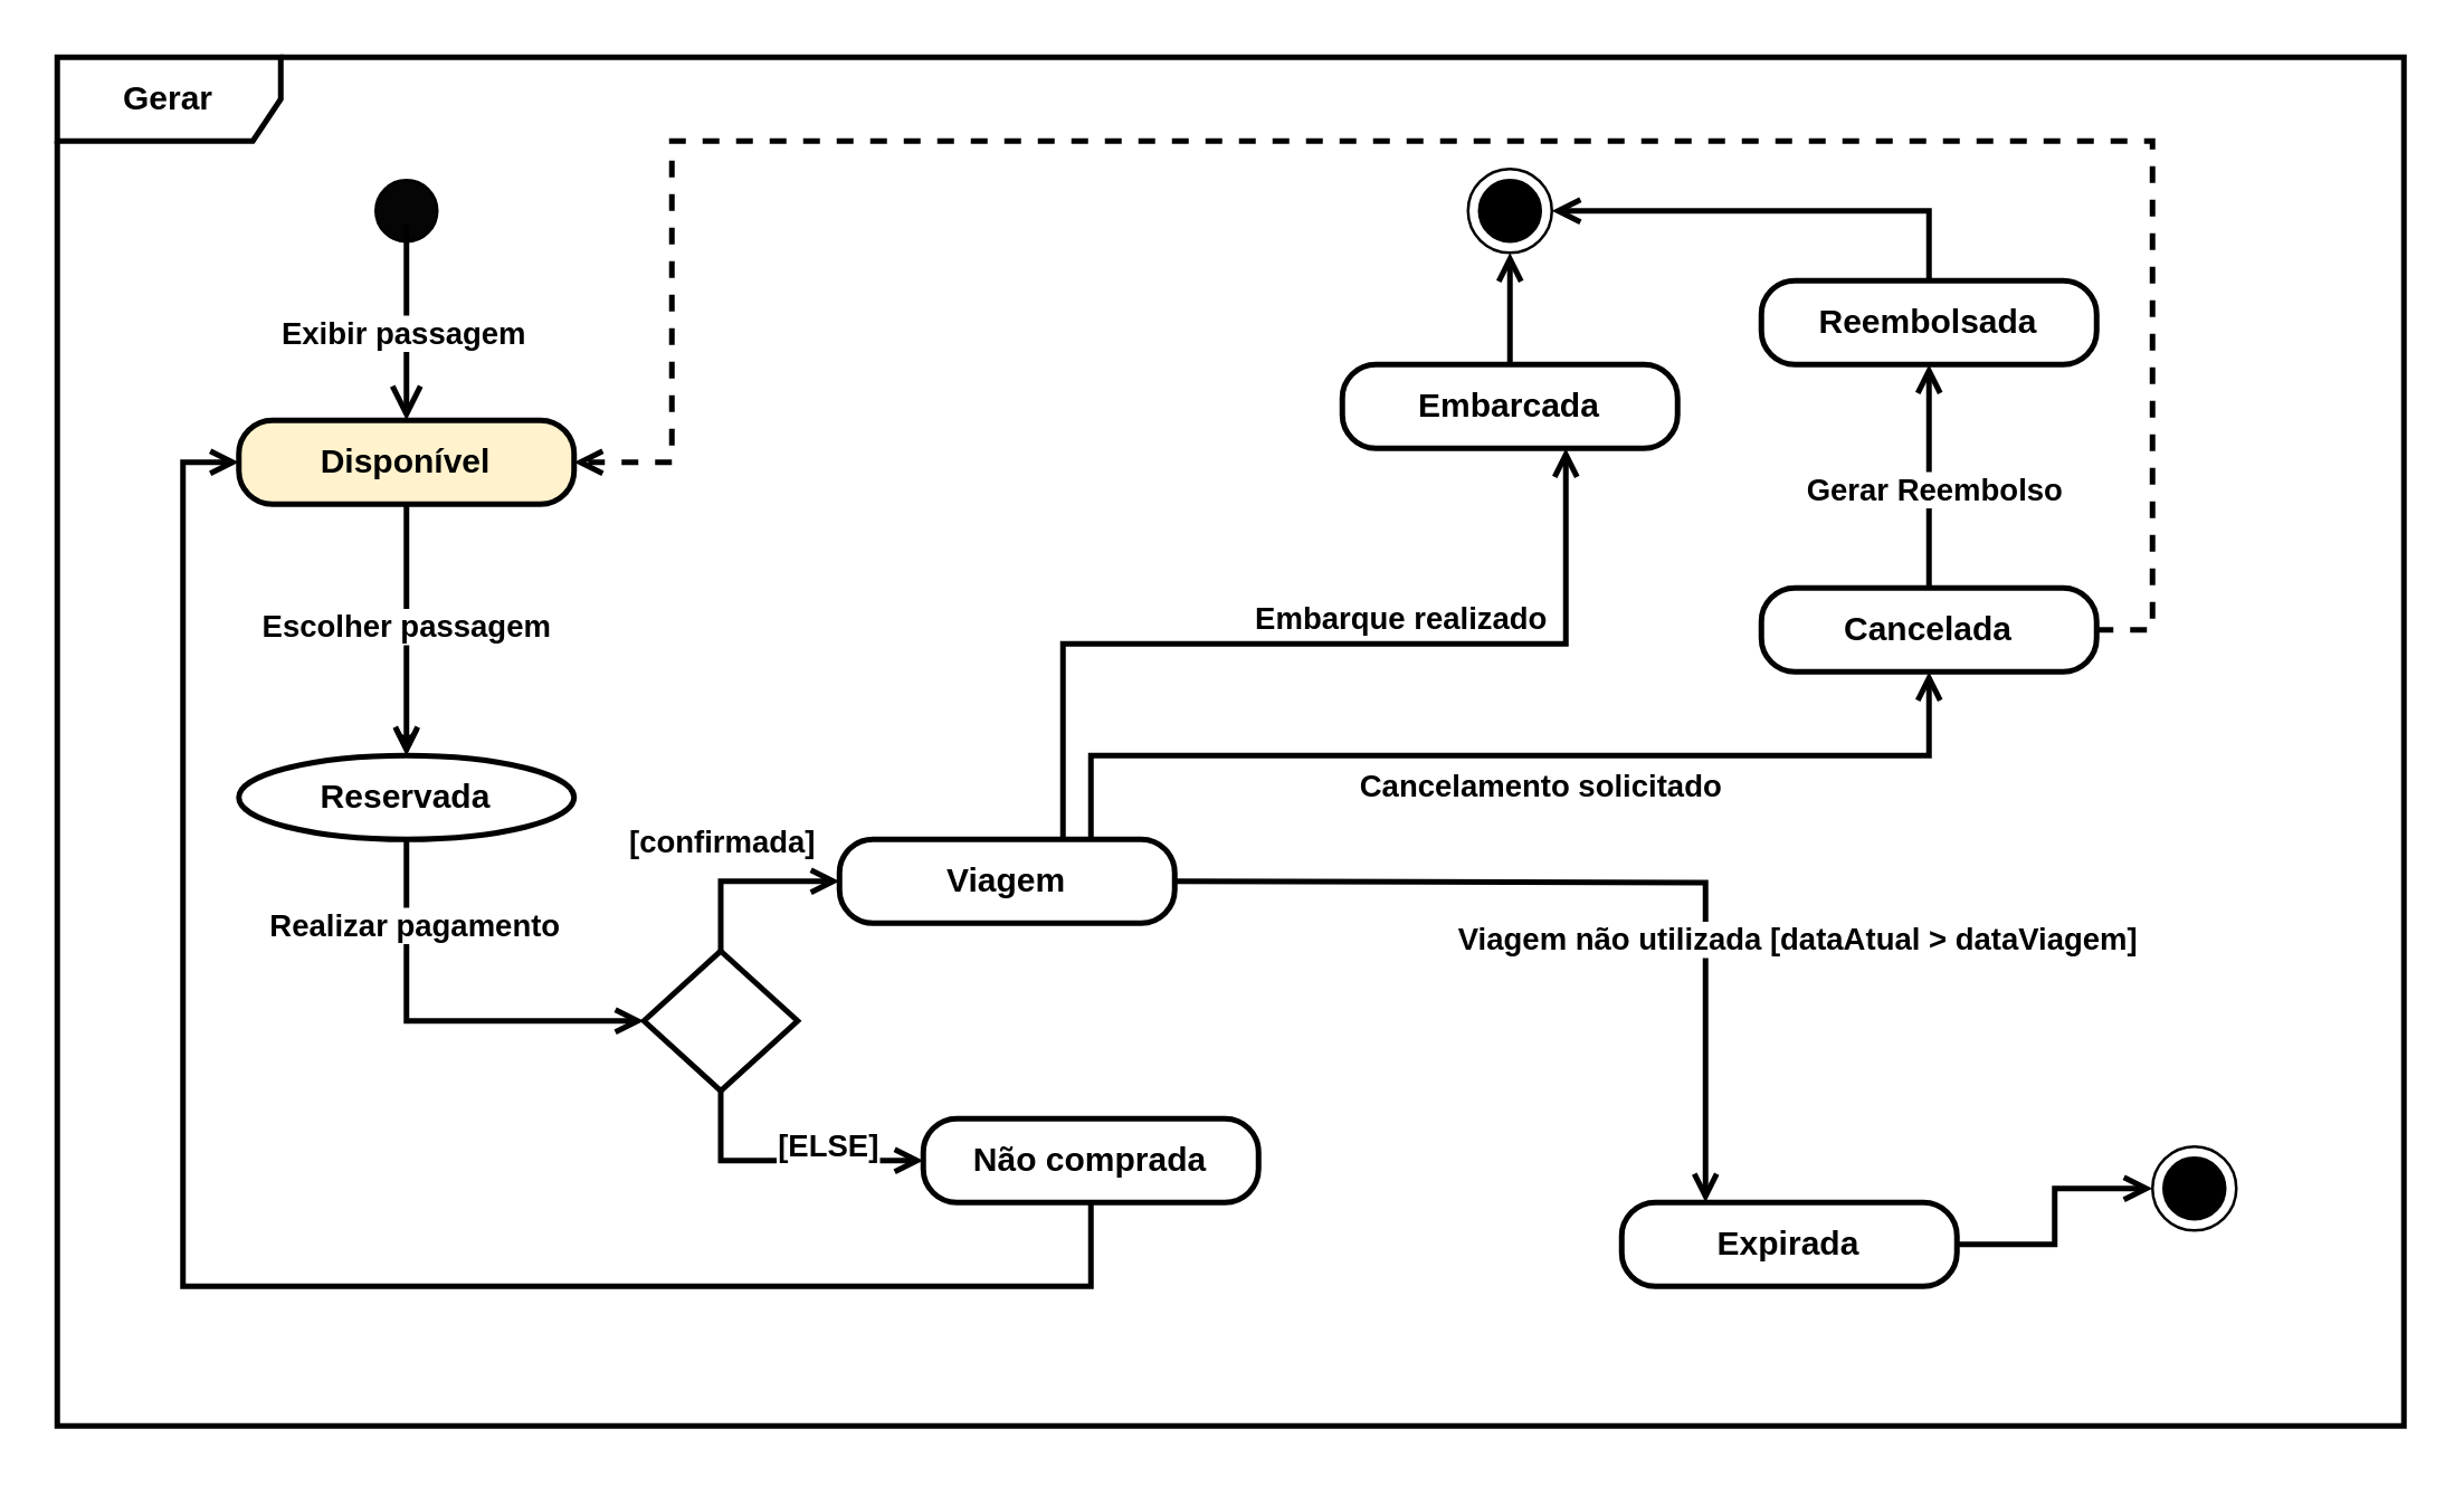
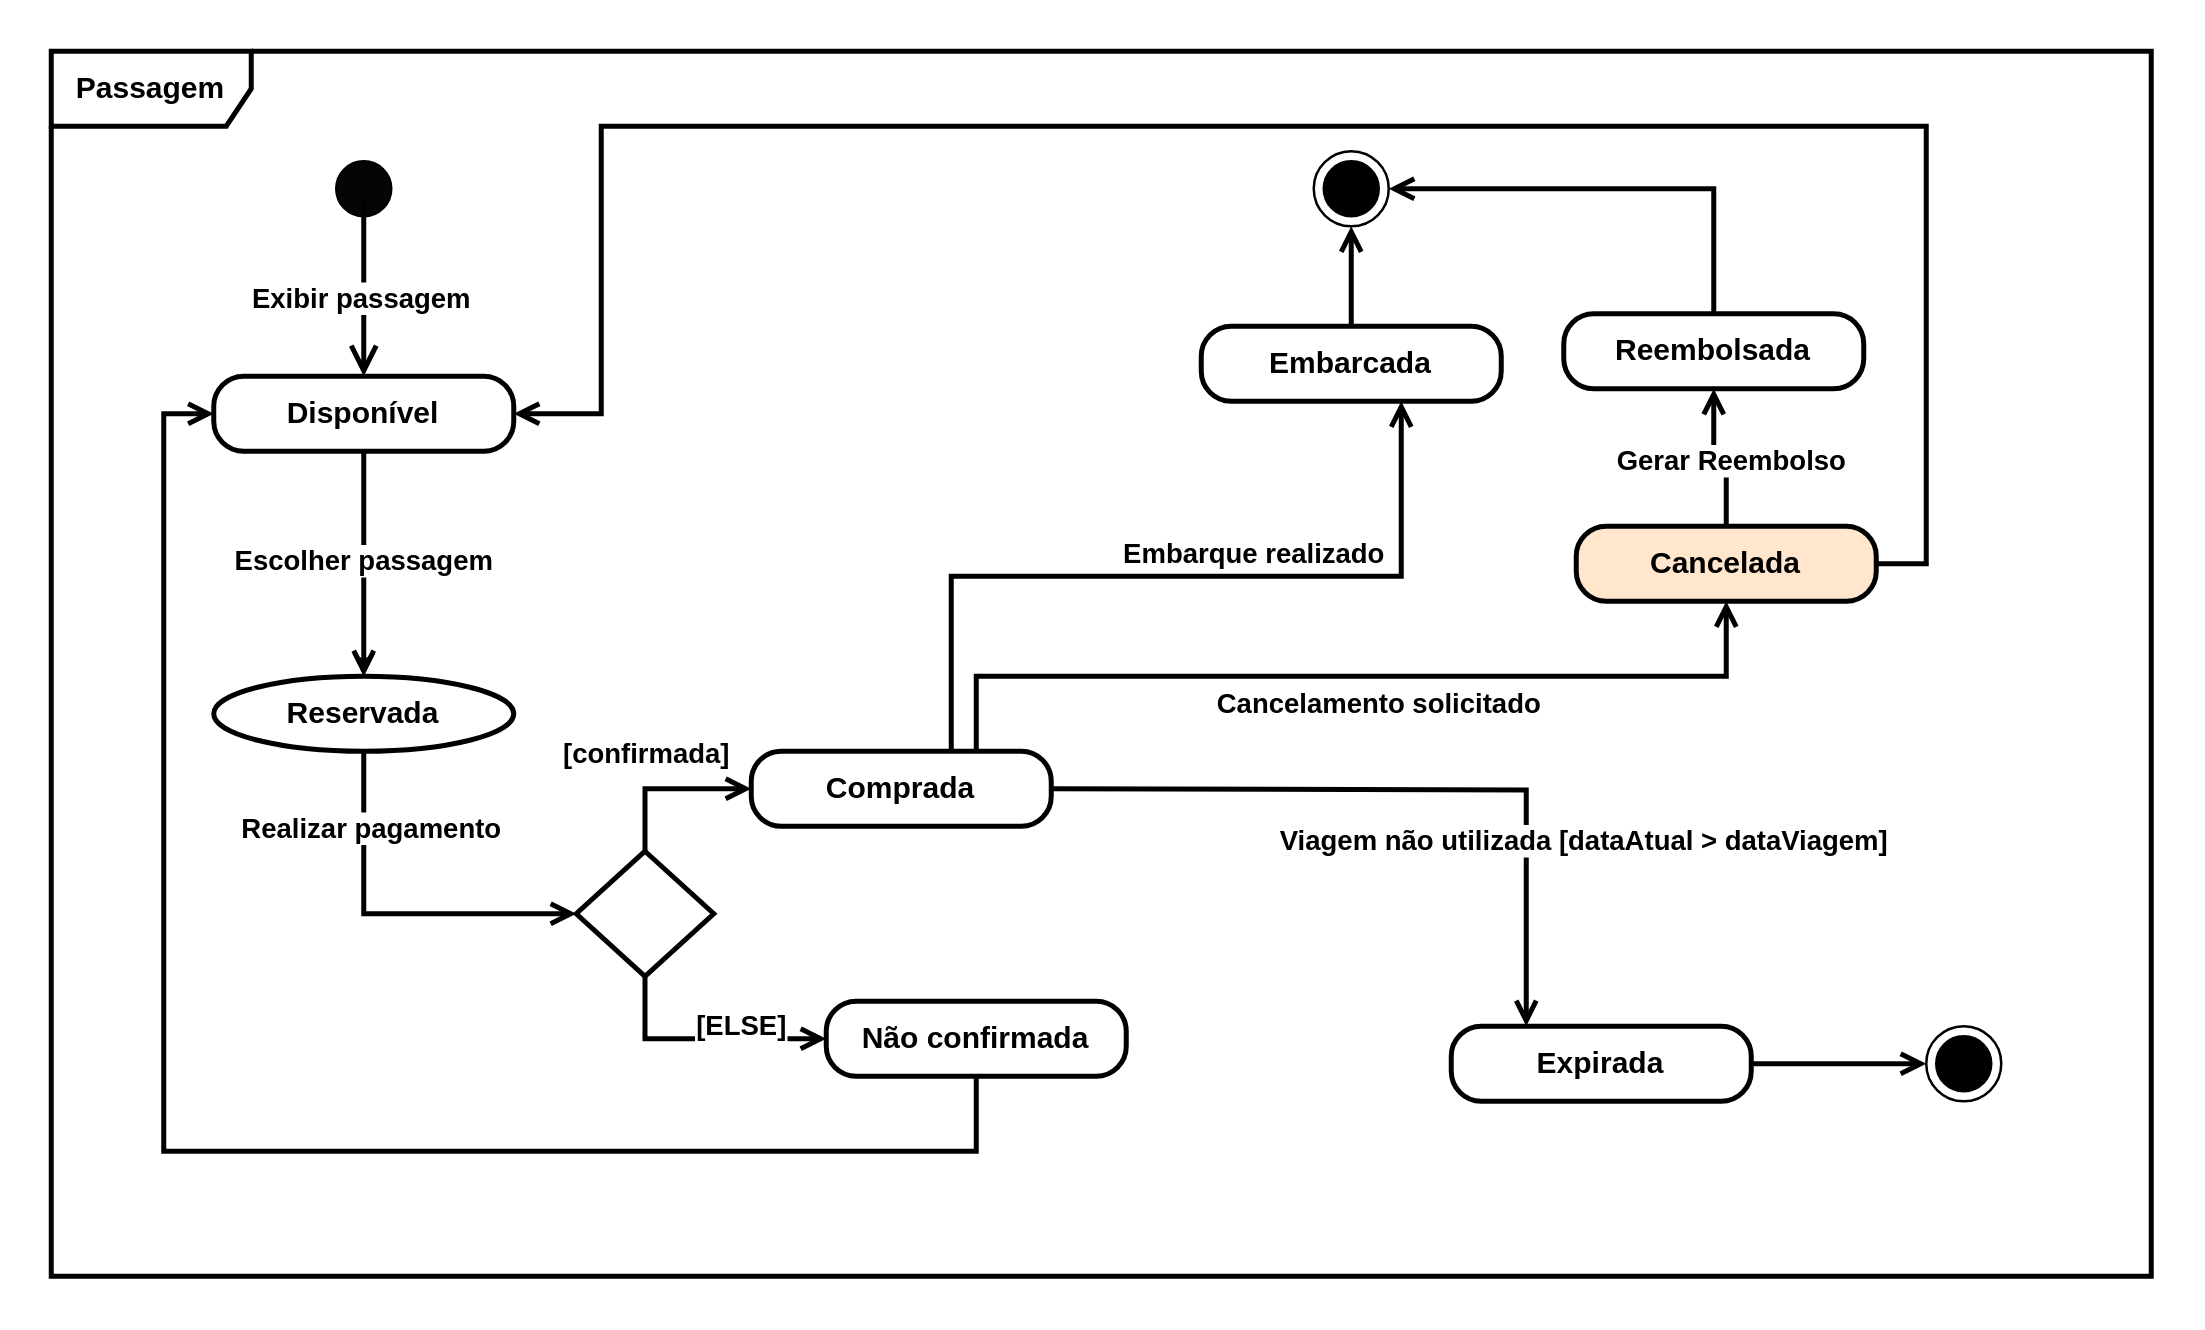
  <mxCell id="0" />
  <mxCell id="1" parent="0" />
  <mxCell id="2" value="" style="ellipse;html=1;shape=startState;fillColor=light-dark(#050505, #ededed);fontStyle=1" vertex="1" parent="1"><mxGeometry x="130" y="60" width="30" height="30" as="geometry" /></mxCell>
  <mxCell id="3" value="" style="edgeStyle=orthogonalEdgeStyle;html=1;verticalAlign=bottom;endArrow=open;endSize=8;rounded=0;fontStyle=1;endFill=0;strokeWidth=2;" edge="1" parent="1"><mxGeometry relative="1" as="geometry"><mxPoint x="145" y="150" as="targetPoint" /><mxPoint x="145" y="80" as="sourcePoint" /></mxGeometry></mxCell>
  <mxCell id="4" value="Exibir passagem" style="edgeLabel;html=1;align=center;verticalAlign=middle;resizable=0;points=[];fontStyle=1" vertex="1" connectable="0" parent="3"><mxGeometry x="0.075" y="-2" relative="1" as="geometry"><mxPoint as="offset" /></mxGeometry></mxCell>
- <mxCell id="5" value="Gerar" style="shape=umlFrame;whiteSpace=wrap;html=1;pointerEvents=0;width=80;height=30;fontStyle=1;strokeWidth=2;" vertex="1" parent="1"><mxGeometry x="20" y="20" width="840" height="490" as="geometry" /></mxCell>
+ <mxCell id="5" value="Passagem" style="shape=umlFrame;whiteSpace=wrap;html=1;pointerEvents=0;width=80;height=30;fontStyle=1;strokeWidth=2;" vertex="1" parent="1"><mxGeometry x="20" y="20" width="840" height="490" as="geometry" /></mxCell>
  <mxCell id="6" style="edgeStyle=orthogonalEdgeStyle;rounded=0;orthogonalLoop=1;jettySize=auto;html=1;exitX=0.5;exitY=1;exitDx=0;exitDy=0;fontStyle=1" edge="1" parent="1" source="9" target="12"><mxGeometry relative="1" as="geometry" /></mxCell>
  <mxCell id="7" value="" style="edgeStyle=orthogonalEdgeStyle;rounded=0;orthogonalLoop=1;jettySize=auto;html=1;fontStyle=1;endArrow=open;endFill=0;strokeWidth=2;" edge="1" parent="1" source="9" target="12"><mxGeometry relative="1" as="geometry" /></mxCell>
  <mxCell id="8" value="Escolher passagem" style="edgeLabel;html=1;align=center;verticalAlign=middle;resizable=0;points=[];fontStyle=1" vertex="1" connectable="0" parent="7"><mxGeometry x="-0.044" y="-1" relative="1" as="geometry"><mxPoint as="offset" /></mxGeometry></mxCell>
- <mxCell id="9" value="&lt;b&gt;Disponível&lt;/b&gt;" style="rounded=1;whiteSpace=wrap;html=1;arcSize=40;strokeWidth=2;fillColor=#fff2cc;" vertex="1" parent="1"><mxGeometry x="85" y="150" width="120" height="30" as="geometry" /></mxCell>
+ <mxCell id="9" value="&lt;b&gt;Disponível&lt;/b&gt;" style="rounded=1;whiteSpace=wrap;html=1;arcSize=40;strokeWidth=2;" vertex="1" parent="1"><mxGeometry x="85" y="150" width="120" height="30" as="geometry" /></mxCell>
  <mxCell id="10" style="edgeStyle=orthogonalEdgeStyle;rounded=0;orthogonalLoop=1;jettySize=auto;html=1;exitX=0.5;exitY=1;exitDx=0;exitDy=0;entryX=0;entryY=0.5;entryDx=0;entryDy=0;fontStyle=1;endArrow=open;endFill=0;strokeWidth=2;" edge="1" parent="1" source="12" target="17"><mxGeometry relative="1" as="geometry" /></mxCell>
  <mxCell id="11" value="Realizar pagamento" style="edgeLabel;html=1;align=center;verticalAlign=middle;resizable=0;points=[];fontStyle=1" vertex="1" connectable="0" parent="10"><mxGeometry x="-0.6" y="2" relative="1" as="geometry"><mxPoint as="offset" /></mxGeometry></mxCell>
  <mxCell id="12" value="&lt;b&gt;Reservada&lt;/b&gt;" style="ellipse;whiteSpace=wrap;html=1;arcSize=40;strokeWidth=2;" vertex="1" parent="1"><mxGeometry x="85" y="270" width="120" height="30" as="geometry" /></mxCell>
  <mxCell id="13" style="edgeStyle=orthogonalEdgeStyle;rounded=0;orthogonalLoop=1;jettySize=auto;html=1;exitX=0.5;exitY=0;exitDx=0;exitDy=0;entryX=0;entryY=0.5;entryDx=0;entryDy=0;fontStyle=1;endArrow=open;endFill=0;strokeWidth=2;" edge="1" parent="1" source="17" target="24"><mxGeometry relative="1" as="geometry" /></mxCell>
  <mxCell id="14" value="[confirmada]" style="edgeLabel;html=1;align=center;verticalAlign=middle;resizable=0;points=[];fontSize=11;fontStyle=1" vertex="1" connectable="0" parent="13"><mxGeometry x="0.33" y="-1" relative="1" as="geometry"><mxPoint x="-20" y="-16" as="offset" /></mxGeometry></mxCell>
  <mxCell id="15" style="edgeStyle=orthogonalEdgeStyle;rounded=0;orthogonalLoop=1;jettySize=auto;html=1;exitX=0.5;exitY=1;exitDx=0;exitDy=0;entryX=0;entryY=0.5;entryDx=0;entryDy=0;fontStyle=1;endArrow=open;endFill=0;strokeWidth=2;" edge="1" parent="1" source="17" target="26"><mxGeometry relative="1" as="geometry" /></mxCell>
  <mxCell id="16" value="&lt;b&gt;[ELSE]&lt;/b&gt;&lt;div&gt;&lt;br&gt;&lt;/div&gt;" style="edgeLabel;html=1;align=center;verticalAlign=middle;resizable=0;points=[];" connectable="0" vertex="1" parent="15"><mxGeometry x="0.295" y="-1" relative="1" as="geometry"><mxPoint as="offset" /></mxGeometry></mxCell>
  <mxCell id="17" value="" style="rhombus;whiteSpace=wrap;html=1;fontStyle=1;strokeWidth=2;" vertex="1" parent="1"><mxGeometry x="230" y="340" width="55" height="50" as="geometry" /></mxCell>
  <mxCell id="18" style="edgeStyle=orthogonalEdgeStyle;rounded=0;orthogonalLoop=1;jettySize=auto;html=1;exitX=0.5;exitY=0;exitDx=0;exitDy=0;entryX=0.5;entryY=1;entryDx=0;entryDy=0;fontStyle=1;endArrow=open;endFill=0;strokeWidth=2;" edge="1" parent="1"><mxGeometry relative="1" as="geometry"><mxPoint x="560" y="160" as="targetPoint" /><Array as="points"><mxPoint x="380" y="230" /><mxPoint x="560" y="230" /></Array><mxPoint x="380" y="300" as="sourcePoint" /></mxGeometry></mxCell>
  <mxCell id="19" value="Embarque realizado" style="edgeLabel;html=1;align=center;verticalAlign=middle;resizable=0;points=[];fontStyle=1" vertex="1" connectable="0" parent="18"><mxGeometry x="-0.013" y="-2" relative="1" as="geometry"><mxPoint x="32" y="-12" as="offset" /></mxGeometry></mxCell>
  <mxCell id="20" style="edgeStyle=orthogonalEdgeStyle;rounded=0;orthogonalLoop=1;jettySize=auto;html=1;exitX=1;exitY=0.5;exitDx=0;exitDy=0;entryX=0.25;entryY=0;entryDx=0;entryDy=0;fontStyle=1;endArrow=open;endFill=0;strokeWidth=2;" edge="1" parent="1" target="30"><mxGeometry relative="1" as="geometry"><mxPoint x="420" y="315" as="sourcePoint" /><mxPoint x="660" y="400" as="targetPoint" /></mxGeometry></mxCell>
  <mxCell id="21" value="Viagem não utilizada [dataAtual &amp;gt; dataViagem]" style="edgeLabel;html=1;align=center;verticalAlign=middle;resizable=0;points=[];fontStyle=1" vertex="1" connectable="0" parent="20"><mxGeometry x="-0.024" y="-1" relative="1" as="geometry"><mxPoint x="74" y="19" as="offset" /></mxGeometry></mxCell>
  <mxCell id="22" style="edgeStyle=orthogonalEdgeStyle;rounded=0;orthogonalLoop=1;jettySize=auto;html=1;exitX=0.75;exitY=0;exitDx=0;exitDy=0;entryX=0.5;entryY=1;entryDx=0;entryDy=0;fontStyle=1;endArrow=open;endFill=0;strokeWidth=2;" edge="1" parent="1" source="24" target="34"><mxGeometry relative="1" as="geometry" /></mxCell>
  <mxCell id="23" value="Cancelamento solicitado" style="edgeLabel;html=1;align=center;verticalAlign=middle;resizable=0;points=[];fontStyle=1" vertex="1" connectable="0" parent="22"><mxGeometry x="0.013" y="1" relative="1" as="geometry"><mxPoint x="8" y="11" as="offset" /></mxGeometry></mxCell>
- <mxCell id="24" value="&lt;b&gt;Viagem&lt;/b&gt;" style="rounded=1;whiteSpace=wrap;html=1;arcSize=40;strokeWidth=2;" vertex="1" parent="1"><mxGeometry x="300" y="300" width="120" height="30" as="geometry" /></mxCell>
+ <mxCell id="24" value="&lt;b&gt;Comprada&lt;/b&gt;" style="rounded=1;whiteSpace=wrap;html=1;arcSize=40;strokeWidth=2;" vertex="1" parent="1"><mxGeometry x="300" y="300" width="120" height="30" as="geometry" /></mxCell>
  <mxCell id="25" style="edgeStyle=orthogonalEdgeStyle;rounded=0;orthogonalLoop=1;jettySize=auto;html=1;exitX=0.5;exitY=1;exitDx=0;exitDy=0;entryX=0;entryY=0.5;entryDx=0;entryDy=0;fontStyle=1;endArrow=open;endFill=0;strokeWidth=2;" edge="1" parent="1" source="26" target="9"><mxGeometry relative="1" as="geometry"><Array as="points"><mxPoint x="390" y="460" /><mxPoint x="65" y="460" /><mxPoint x="65" y="165" /></Array></mxGeometry></mxCell>
- <mxCell id="26" value="&lt;b&gt;Não comprada&lt;/b&gt;" style="rounded=1;whiteSpace=wrap;html=1;arcSize=40;strokeWidth=2;" vertex="1" parent="1"><mxGeometry x="330" y="400" width="120" height="30" as="geometry" /></mxCell>
+ <mxCell id="26" value="&lt;b&gt;Não confirmada&lt;/b&gt;" style="rounded=1;whiteSpace=wrap;html=1;arcSize=40;strokeWidth=2;" vertex="1" parent="1"><mxGeometry x="330" y="400" width="120" height="30" as="geometry" /></mxCell>
  <mxCell id="27" style="edgeStyle=orthogonalEdgeStyle;rounded=0;orthogonalLoop=1;jettySize=auto;html=1;exitX=0.5;exitY=0;exitDx=0;exitDy=0;entryX=0.5;entryY=1;entryDx=0;entryDy=0;fontStyle=1;endArrow=open;endFill=0;strokeWidth=2;" edge="1" parent="1" source="28" target="37"><mxGeometry relative="1" as="geometry"><mxPoint x="360" y="110" as="targetPoint" /></mxGeometry></mxCell>
  <mxCell id="28" value="&lt;b&gt;Embarcada&lt;/b&gt;" style="rounded=1;whiteSpace=wrap;html=1;arcSize=40;strokeWidth=2;" vertex="1" parent="1"><mxGeometry x="480" y="130" width="120" height="30" as="geometry" /></mxCell>
  <mxCell id="29" style="edgeStyle=orthogonalEdgeStyle;rounded=0;orthogonalLoop=1;jettySize=auto;html=1;exitX=1;exitY=0.5;exitDx=0;exitDy=0;entryX=0;entryY=0.5;entryDx=0;entryDy=0;entryPerimeter=0;fontStyle=1;endArrow=open;endFill=0;strokeWidth=2;" edge="1" parent="1" source="30" target="38"><mxGeometry relative="1" as="geometry"><mxPoint x="780" y="405" as="targetPoint" /></mxGeometry></mxCell>
- <mxCell id="30" value="&lt;b&gt;Expirada&lt;/b&gt;" style="rounded=1;whiteSpace=wrap;html=1;arcSize=40;strokeWidth=2;" vertex="1" parent="1"><mxGeometry x="580" y="430" width="120" height="30" as="geometry" /></mxCell>
+ <mxCell id="30" value="&lt;b&gt;Expirada&lt;/b&gt;" style="rounded=1;whiteSpace=wrap;html=1;arcSize=40;strokeWidth=2;" vertex="1" parent="1"><mxGeometry x="580" y="410" width="120" height="30" as="geometry" /></mxCell>
  <mxCell id="31" style="edgeStyle=orthogonalEdgeStyle;rounded=0;orthogonalLoop=1;jettySize=auto;html=1;exitX=0.5;exitY=0;exitDx=0;exitDy=0;entryX=0.5;entryY=1;entryDx=0;entryDy=0;fontStyle=1;endArrow=open;endFill=0;strokeWidth=2;" edge="1" parent="1" source="34" target="36"><mxGeometry relative="1" as="geometry" /></mxCell>
  <mxCell id="32" value="Gerar Reembolso" style="edgeLabel;html=1;align=center;verticalAlign=middle;resizable=0;points=[];fontStyle=1" vertex="1" connectable="0" parent="31"><mxGeometry x="-0.109" y="-1" relative="1" as="geometry"><mxPoint as="offset" /></mxGeometry></mxCell>
- <mxCell id="33" style="edgeStyle=orthogonalEdgeStyle;rounded=0;orthogonalLoop=1;jettySize=auto;html=1;exitX=1;exitY=0.5;exitDx=0;exitDy=0;entryX=1;entryY=0.5;entryDx=0;entryDy=0;fontStyle=1;endArrow=open;endFill=0;strokeWidth=2;dashed=1;" edge="1" parent="1" source="34" target="9"><mxGeometry relative="1" as="geometry"><Array as="points"><mxPoint x="770" y="225" /><mxPoint x="770" y="50" /><mxPoint x="240" y="50" /><mxPoint x="240" y="165" /></Array></mxGeometry></mxCell>
- <mxCell id="34" value="&lt;b&gt;Cancelada&lt;/b&gt;" style="rounded=1;whiteSpace=wrap;html=1;arcSize=40;strokeWidth=2;" vertex="1" parent="1"><mxGeometry x="630" y="210" width="120" height="30" as="geometry" /></mxCell>
+ <mxCell id="33" style="edgeStyle=orthogonalEdgeStyle;rounded=0;orthogonalLoop=1;jettySize=auto;html=1;exitX=1;exitY=0.5;exitDx=0;exitDy=0;entryX=1;entryY=0.5;entryDx=0;entryDy=0;fontStyle=1;endArrow=open;endFill=0;strokeWidth=2;" edge="1" parent="1" source="34" target="9"><mxGeometry relative="1" as="geometry"><Array as="points"><mxPoint x="770" y="225" /><mxPoint x="770" y="50" /><mxPoint x="240" y="50" /><mxPoint x="240" y="165" /></Array></mxGeometry></mxCell>
+ <mxCell id="34" value="&lt;b&gt;Cancelada&lt;/b&gt;" style="rounded=1;whiteSpace=wrap;html=1;arcSize=40;strokeWidth=2;fillColor=#ffe6cc;" vertex="1" parent="1"><mxGeometry x="630" y="210" width="120" height="30" as="geometry" /></mxCell>
  <mxCell id="35" style="edgeStyle=orthogonalEdgeStyle;rounded=0;orthogonalLoop=1;jettySize=auto;html=1;exitX=0.5;exitY=0;exitDx=0;exitDy=0;entryX=1;entryY=0.5;entryDx=0;entryDy=0;fontStyle=1;endArrow=open;endFill=0;strokeWidth=2;" edge="1" parent="1" source="36" target="37"><mxGeometry relative="1" as="geometry"><mxPoint x="375" y="95" as="targetPoint" /></mxGeometry></mxCell>
- <mxCell id="36" value="&lt;b&gt;Reembolsada&lt;/b&gt;" style="rounded=1;whiteSpace=wrap;html=1;arcSize=40;strokeWidth=2;" vertex="1" parent="1"><mxGeometry x="630" y="100" width="120" height="30" as="geometry" /></mxCell>
+ <mxCell id="36" value="&lt;b&gt;Reembolsada&lt;/b&gt;" style="rounded=1;whiteSpace=wrap;html=1;arcSize=40;strokeWidth=2;" vertex="1" parent="1"><mxGeometry x="625" y="125" width="120" height="30" as="geometry" /></mxCell>
  <mxCell id="37" value="" style="ellipse;html=1;shape=endState;gradientColor=none;fillColor=light-dark(default, #050505);fontStyle=1" vertex="1" parent="1"><mxGeometry x="525" y="60" width="30" height="30" as="geometry" /></mxCell>
  <mxCell id="38" value="" style="ellipse;html=1;shape=endState;fillColor=light-dark(#000000,#000000);fontStyle=1" vertex="1" parent="1"><mxGeometry x="770" y="410" width="30" height="30" as="geometry" /></mxCell>
